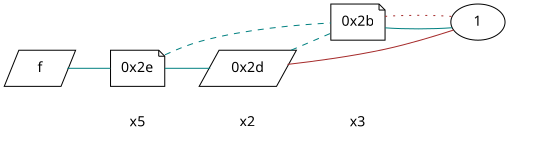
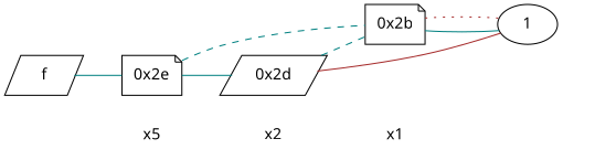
  digraph {
    fontname="Noto Sans"
    rankdir=LR
    node [fontname="Noto Sans" shape=plaintext]
    edge [dir=none fontname="Noto Sans" color=teal]
    "CONST NODES" [style=invis]
    n2 [label=x5]
    " x2 "
-   " x3 "
+   " x3 " [label=x1]
    "  f  " [shape=parallelogram]
    "0x2e" [shape=note]
    "0x2d" [shape=parallelogram]
    "0x2b" [shape=note]
    n9 [label=1 shape=ellipse]
    subgraph sub_1 {
      "CONST NODES"
      n2
      " x2 "
      " x3 "
    }
    subgraph sub_2 {
      rank=same
      "  f  "
    }
    subgraph sub_3 {
      rank=same
      n2
      "0x2e"
    }
    subgraph sub_4 {
      rank=same
      " x2 "
      "0x2d"
    }
    subgraph sub_5 {
      rank=same
      " x3 "
      "0x2b"
    }
    subgraph sub_6 {
      rank=same
      "CONST NODES"
      subgraph sub_7 {
        rank=same
        n9
      }
    }
    n2 -> " x2 " [style=invis color=""]
    " x2 " -> " x3 " [style=invis color=""]
    " x3 " -> "CONST NODES" [style=invis color=""]
    "  f  " -> "0x2e" [style=solid]
    "0x2e" -> "0x2d"
    "0x2e" -> "0x2b" [style=dashed]
    "0x2d" -> "0x2b" [style=dashed]
    "0x2d" -> n9 [color=brown]
    "0x2b" -> n9
    "0x2b" -> n9 [color=brown style=dotted]
  }
